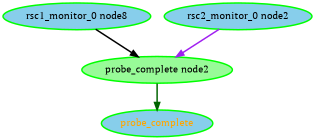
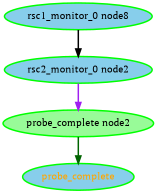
  digraph {
    fontname="PT Serif"
    node [color=green fillcolor=skyblue fontcolor=black fontname="PT Serif" style="bold,filled"]
    edge [fontname="PT Serif" style=bold]
    "probe_complete node2" [fillcolor=palegreen]
    probe_complete [fontcolor=orange]
    n3 [label="rsc1_monitor_0 node8"]
    "rsc2_monitor_0 node2"
    "probe_complete node2" -> probe_complete [color=darkgreen]
-   n3 -> "probe_complete node2" [color=black]
+   n3 -> "rsc2_monitor_0 node2" [color=black]
    "rsc2_monitor_0 node2" -> "probe_complete node2" [color=purple]
  }
